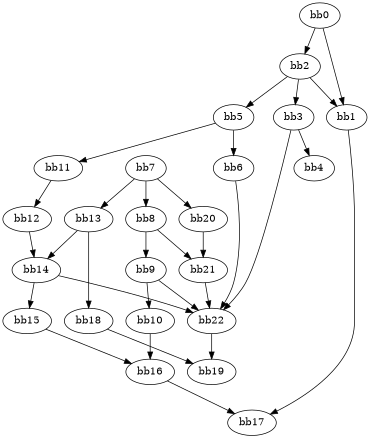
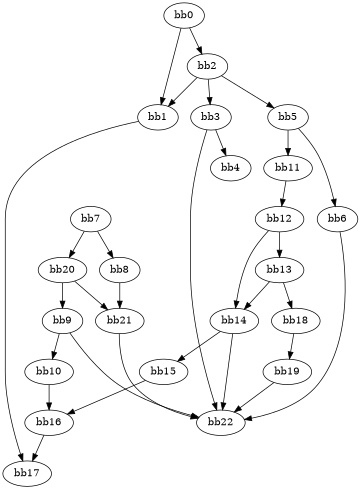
  digraph {
    n1 [label="bb0\l"]
    n2 [label="bb1\l"]
    n3 [label="bb2\l"]
    n4 [label="bb17\l"]
    n5 [label="bb3\l"]
    n6 [label="bb5\l"]
    n7 [label="bb4\l"]
    n8 [label="bb22\l"]
    n9 [label="bb6\l"]
    n10 [label="bb11\l"]
    n11 [label="bb12\l"]
    n12 [label="bb7\l"]
    n13 [label="bb8\l"]
    n14 [label="bb20\l"]
    n15 [label="bb9\l"]
    n16 [label="bb21\l"]
    n17 [label="bb10\l"]
    n18 [label="bb16\l"]
    n19 [label="bb13\l"]
    n20 [label="bb14\l"]
    n21 [label="bb18\l"]
    n22 [label="bb19\l"]
    n23 [label="bb15\l"]
    n1 -> n2
    n1 -> n3
    n2 -> n4
    n3 -> n2
    n3 -> n5
    n3 -> n6
    n5 -> n7
    n5 -> n8
    n6 -> n9
    n6 -> n10
    n9 -> n8
    n10 -> n11
-   n12 -> n19
+   n11 -> n19
    n11 -> n20
    n12 -> n13
    n12 -> n14
-   n13 -> n15
+   n14 -> n15
    n13 -> n16
    n14 -> n16
    n15 -> n8
    n15 -> n17
    n16 -> n8
    n17 -> n18
    n18 -> n4
    n19 -> n20
    n19 -> n21
    n20 -> n8
    n20 -> n23
    n21 -> n22
-   n8 -> n22
+   n22 -> n8
    n23 -> n18
  }
